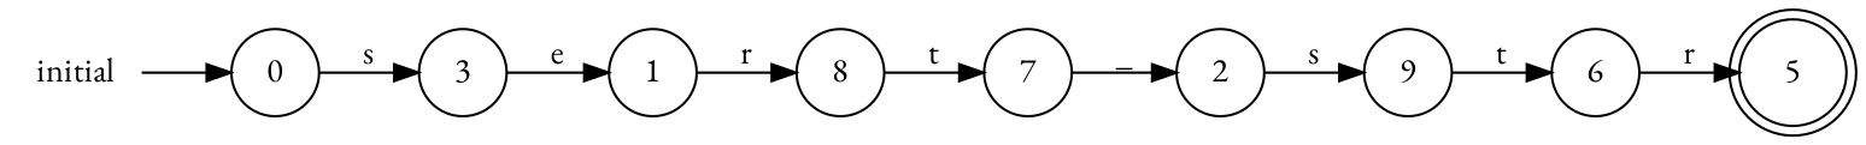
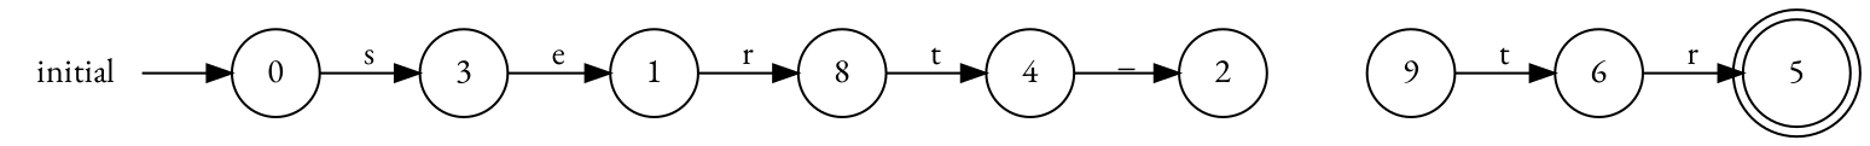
  digraph {
    fontname="EB Garamond"
    rankdir=LR
    node [fontname="EB Garamond" shape=circle]
    edge [fontname="EB Garamond"]
    0
    3
    1
    initial [shape=plaintext]
    8
-   7
+   7 [label=4]
    2
    n8 [label=9]
    6
    5 [shape=doublecircle]
    0 -> 3 [label=s]
    3 -> 1 [label=e]
    1 -> 8 [label=r]
    initial -> 0
    8 -> 7 [label=t]
    7 -> 2 [label=_]
-   2 -> n8 [label=s]
    n8 -> 6 [label=t]
    6 -> 5 [label=r]
  }
